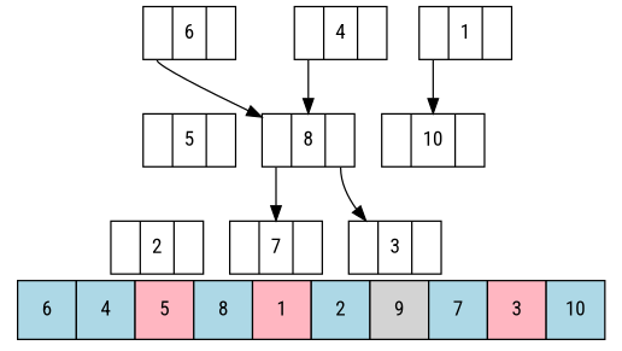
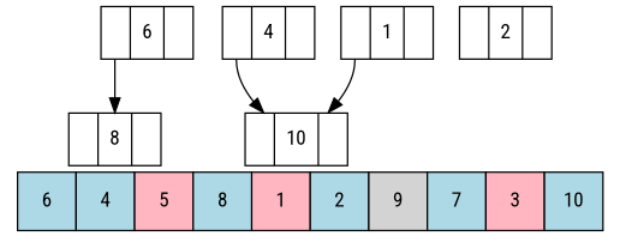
  digraph {
    fontname="Roboto Condensed"
    label=<<table border="0" cellspacing="0">         <tr>         <td port="arr0" width="40" height="40" bgcolor="lightblue" border="1">6</td>         <td port="arr1" width="40" height="40" bgcolor="lightblue" border="1">4</td>         <td port="arr2" width="40" height="40" bgcolor="lightpink" border="1">5</td>         <td port="arr3" width="40" height="40" bgcolor="lightblue" border="1">8</td>         <td port="arr4" width="40" height="40" bgcolor="lightpink" border="1">1</td>         <td port="arr5" width="40" height="40" bgcolor="lightblue" border="1">2</td>         <td port="arr6" width="40" height="40" bgcolor="lightgray" border="1">9</td>         <td port="arr7" width="40" height="40" bgcolor="lightblue" border="1">7</td>         <td port="arr8" width="40" height="40" bgcolor="lightpink" border="1">3</td>         <td port="arr9" width="40" height="40" bgcolor="lightblue" border="1">10</td>         </tr>         </table>>
    shape=none
    node [fontname="Roboto Condensed" shape=record]
    edge [fontname="Roboto Condensed" tailport=l]
    n1 [label="<l> | <v> 6 | <r>"]
-   n2 [label="<l> | <v> 5 | <r>"]
    n3 [label="<l> | <v> 8 | <r>"]
    n4 [label="<l> | <v> 4 | <r>"]
    n5 [label="<l> | <v> 2 | <r>"]
-   n6 [label="<l> | <v> 7 | <r>"]
-   n7 [label="<l> | <v> 3 | <r>"]
    n8 [label="<l> | <v> 1 | <r>"]
    n9 [label="<l> | <v> 10 | <r>"]
-   n1 -> n2 [style=invis tailport=r]
    n1 -> n3
-   n2 -> n5 [style=invis]
-   n3 -> n6
-   n3 -> n7 [tailport=r]
-   n4 -> n3
+   n4 -> n9
    n8 -> n9
  }
